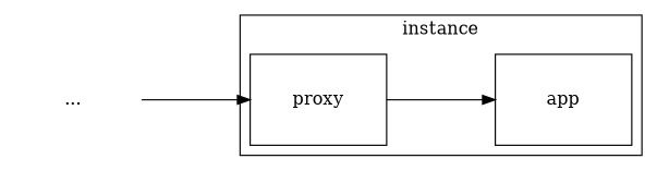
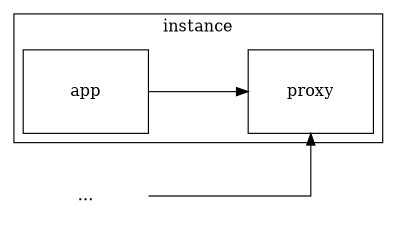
  digraph {
    fixedsize=true
    forcelabels=true
    rankdir=LR
    ranksep="1.2 equally"
    splines=ortho
    node [shape=box]
    proxy [height=1 width=1.5]
    app [height=1 width=1.5]
    n3 [height=1 label="..." shape=plaintext width=1.5]
    subgraph cluster_1 {
      label=instance
      proxy
      app
    }
-   proxy -> app
+   app -> proxy
    n3 -> proxy
  }
